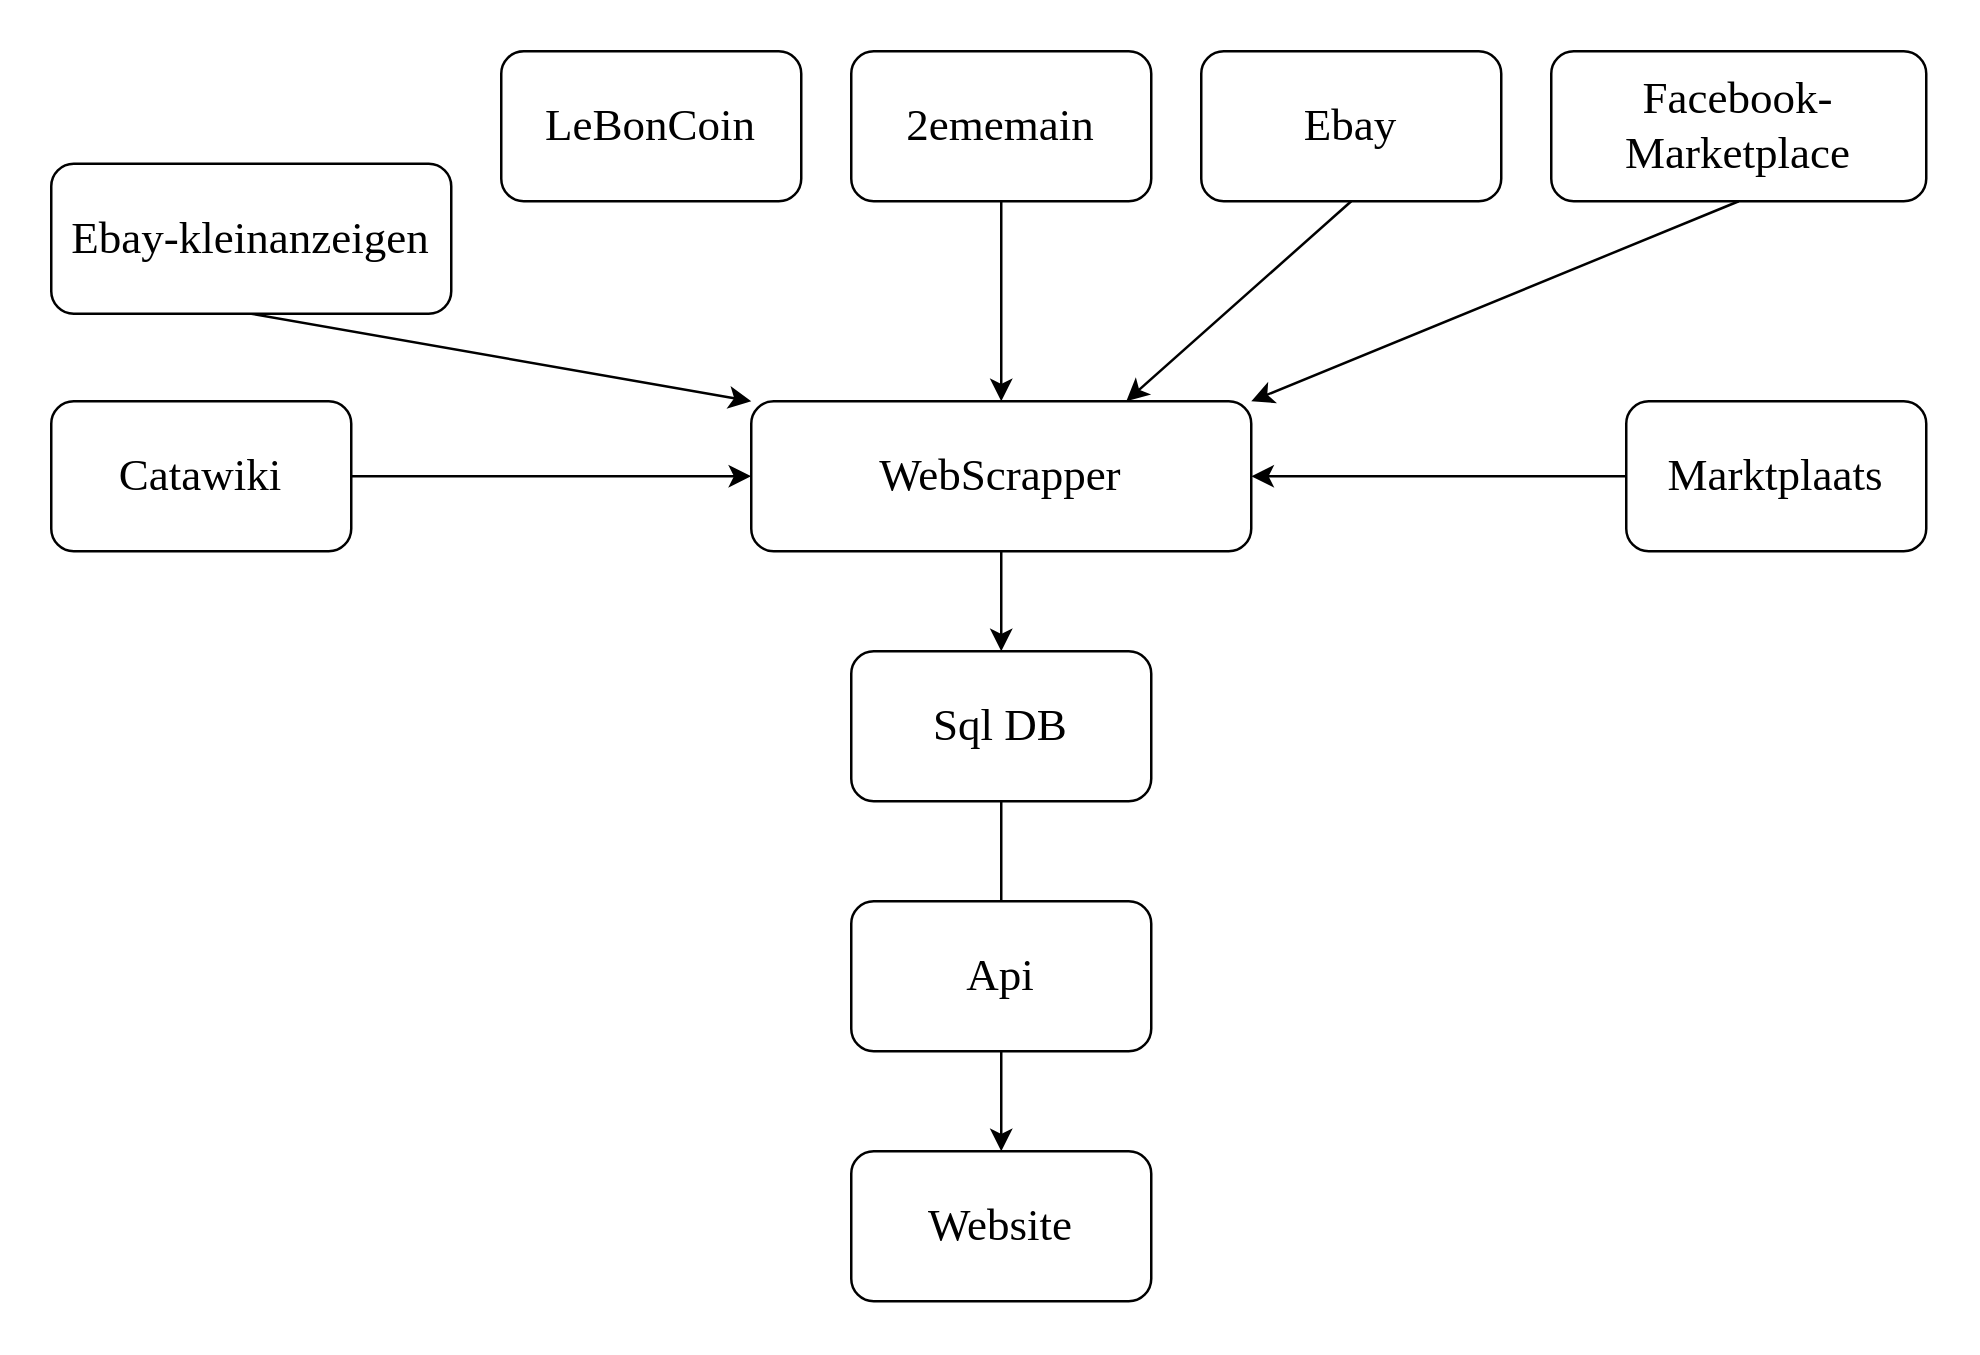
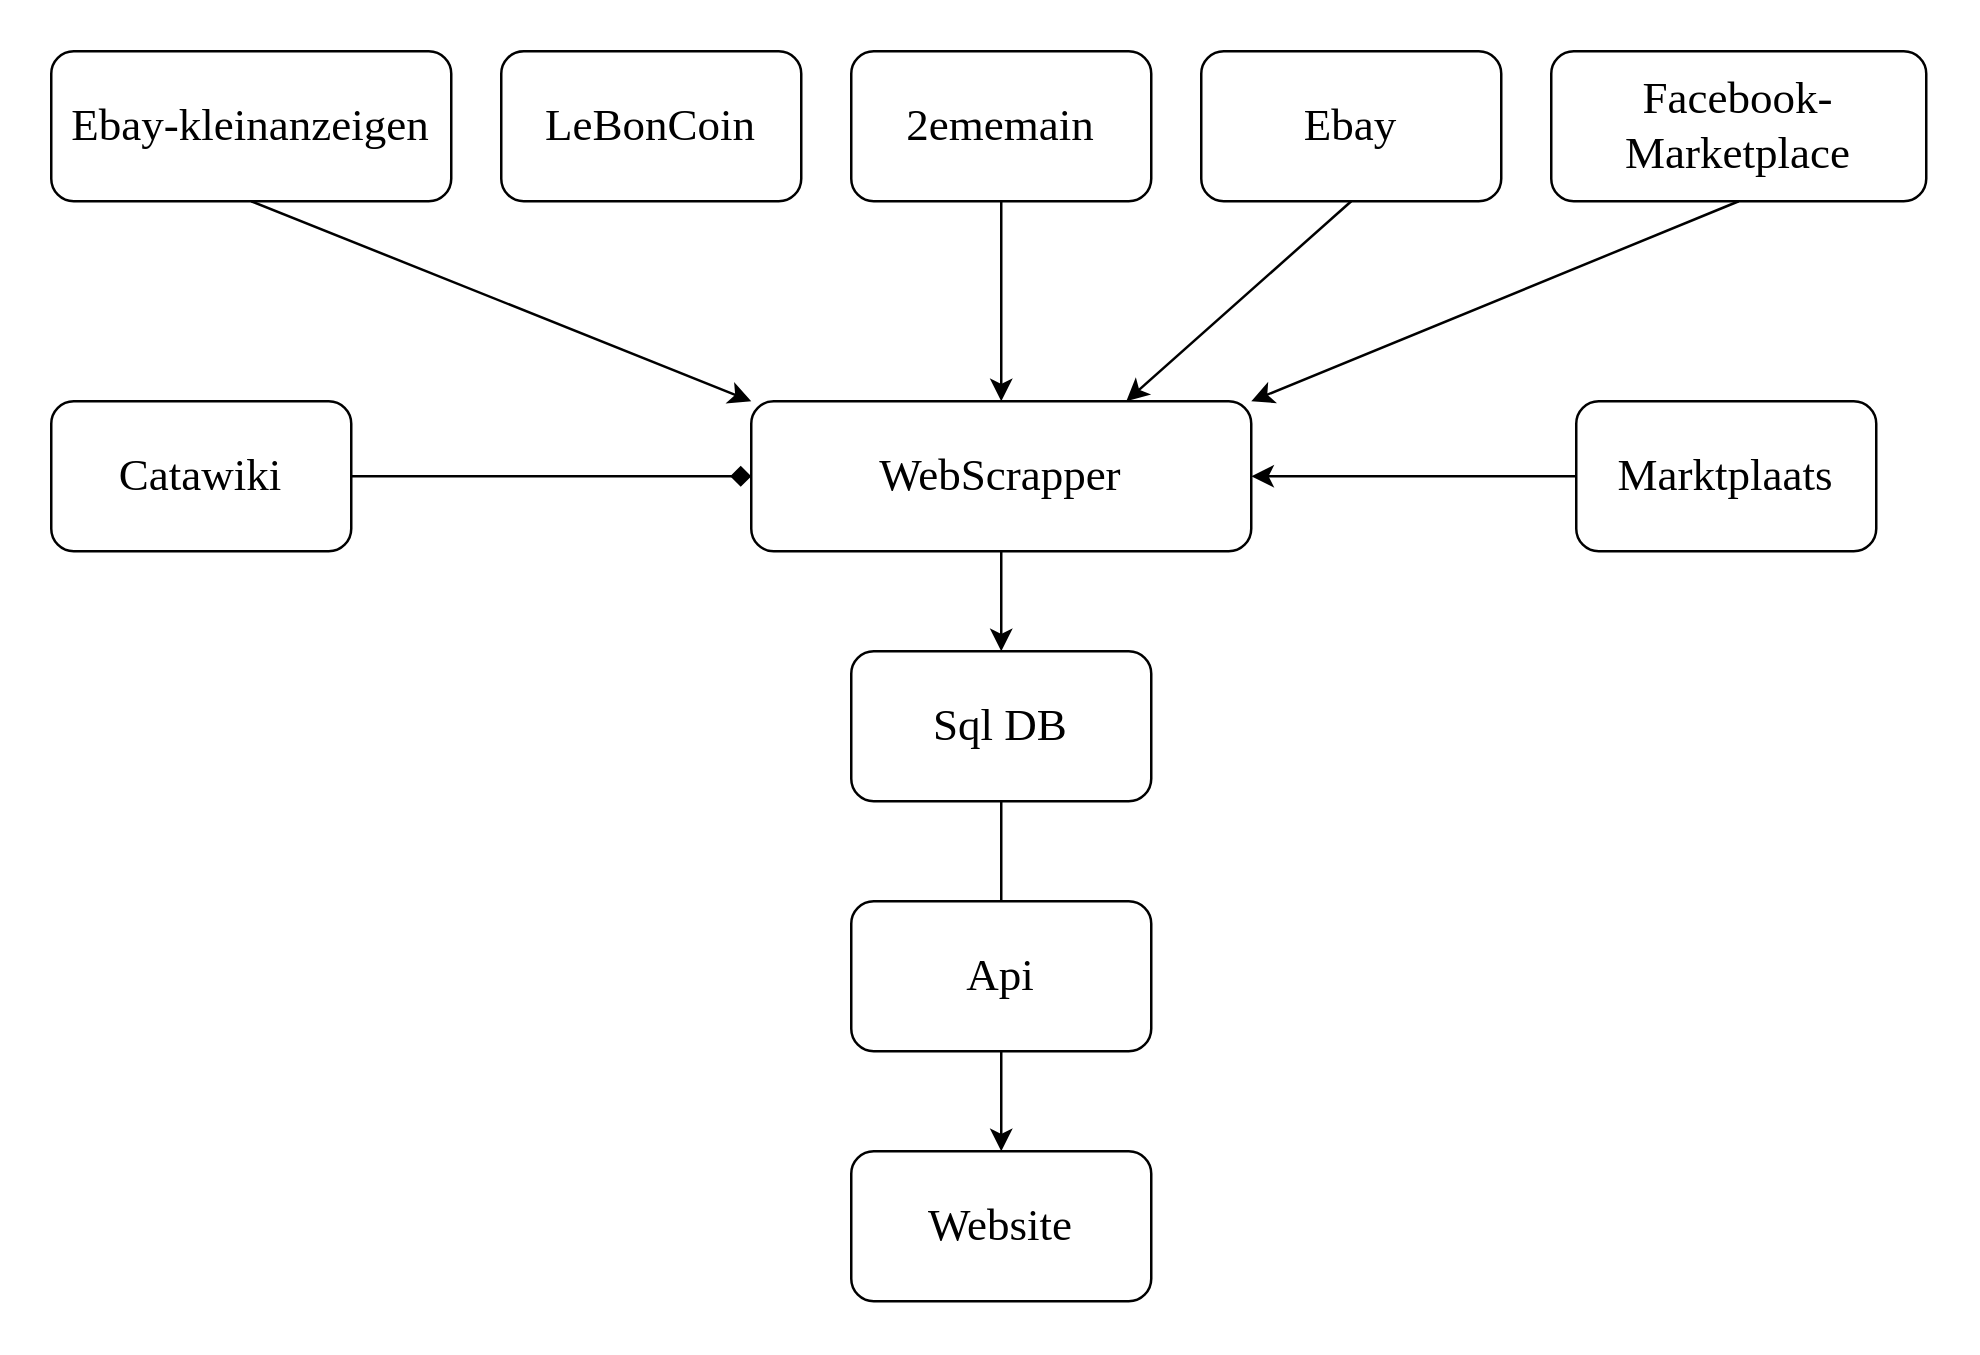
  <mxCell id="0" />
  <mxCell id="1" parent="0" />
  <mxCell id="2" value="" style="edgeStyle=none;html=1;fontSize=18;fontFamily=Unispace;" edge="1" parent="1" source="3" target="5"><mxGeometry relative="1" as="geometry" /></mxCell>
  <mxCell id="3" value="&lt;font style=&quot;font-size: 18px&quot;&gt;WebScrapper&lt;/font&gt;" style="rounded=1;whiteSpace=wrap;html=1;fontFamily=Unispace;fontSize=18;" vertex="1" parent="1"><mxGeometry x="300" y="160" width="200" height="60" as="geometry" /></mxCell>
  <mxCell id="4" value="" style="edgeStyle=none;html=1;fontSize=18;fontFamily=Unispace;" edge="1" parent="1" source="5"><mxGeometry relative="1" as="geometry"><mxPoint x="400" y="390" as="targetPoint" /></mxGeometry></mxCell>
  <mxCell id="5" value="Sql DB" style="whiteSpace=wrap;html=1;rounded=1;fontFamily=Unispace;fontSize=18;" vertex="1" parent="1"><mxGeometry x="340" y="260" width="120" height="60" as="geometry" /></mxCell>
  <mxCell id="6" value="" style="edgeStyle=none;html=1;fontFamily=Unispace;fontSize=18;" edge="1" parent="1" source="7" target="21"><mxGeometry relative="1" as="geometry" /></mxCell>
  <mxCell id="7" value="Api" style="whiteSpace=wrap;html=1;fontSize=18;fontFamily=Unispace;rounded=1;" vertex="1" parent="1"><mxGeometry x="340" y="360" width="120" height="60" as="geometry" /></mxCell>
  <mxCell id="8" style="edgeStyle=none;html=1;exitX=0.5;exitY=1;exitDx=0;exitDy=0;fontFamily=Unispace;fontSize=18;entryX=0;entryY=0;entryDx=0;entryDy=0;" edge="1" parent="1" source="9" target="3"><mxGeometry relative="1" as="geometry"><mxPoint x="120" y="90" as="targetPoint" /></mxGeometry></mxCell>
- <mxCell id="9" value="Ebay-kleinanzeigen" style="rounded=1;whiteSpace=wrap;html=1;fontSize=18;fontFamily=Unispace;" vertex="1" parent="1"><mxGeometry x="20" y="65" width="160" height="60" as="geometry" /></mxCell>
+ <mxCell id="9" value="Ebay-kleinanzeigen" style="rounded=1;whiteSpace=wrap;html=1;fontSize=18;fontFamily=Unispace;" vertex="1" parent="1"><mxGeometry x="20" y="20" width="160" height="60" as="geometry" /></mxCell>
  <mxCell id="10" value="" style="edgeStyle=none;html=1;fontSize=18;fontFamily=Unispace;" edge="1" parent="1" source="11" target="3"><mxGeometry relative="1" as="geometry" /></mxCell>
  <mxCell id="11" value="2ememain" style="rounded=1;whiteSpace=wrap;html=1;fontSize=18;fontFamily=Unispace;" vertex="1" parent="1"><mxGeometry x="340" y="20" width="120" height="60" as="geometry" /></mxCell>
  <mxCell id="12" style="edgeStyle=none;html=1;exitX=0.5;exitY=1;exitDx=0;exitDy=0;entryX=1;entryY=0;entryDx=0;entryDy=0;fontFamily=Unispace;fontSize=18;" edge="1" parent="1" source="13" target="3"><mxGeometry relative="1" as="geometry" /></mxCell>
  <mxCell id="13" value="Facebook-Marketplace" style="rounded=1;whiteSpace=wrap;html=1;fontSize=18;fontFamily=Unispace;" vertex="1" parent="1"><mxGeometry x="620" y="20" width="150" height="60" as="geometry" /></mxCell>
  <mxCell id="14" value="LeBonCoin" style="rounded=1;whiteSpace=wrap;html=1;fontSize=18;fontFamily=Unispace;" vertex="1" parent="1"><mxGeometry x="200" y="20" width="120" height="60" as="geometry" /></mxCell>
  <mxCell id="15" style="edgeStyle=none;html=1;exitX=0.5;exitY=1;exitDx=0;exitDy=0;entryX=0.75;entryY=0;entryDx=0;entryDy=0;fontSize=18;fontFamily=Unispace;" edge="1" parent="1" source="16" target="3"><mxGeometry relative="1" as="geometry" /></mxCell>
  <mxCell id="16" value="Ebay" style="rounded=1;whiteSpace=wrap;html=1;fontSize=18;fontFamily=Unispace;" vertex="1" parent="1"><mxGeometry x="480" y="20" width="120" height="60" as="geometry" /></mxCell>
  <mxCell id="17" style="edgeStyle=none;html=1;exitX=0;exitY=0.5;exitDx=0;exitDy=0;entryX=1;entryY=0.5;entryDx=0;entryDy=0;fontSize=18;fontFamily=Unispace;" edge="1" parent="1" source="18" target="3"><mxGeometry relative="1" as="geometry" /></mxCell>
- <mxCell id="18" value="Marktplaats" style="rounded=1;whiteSpace=wrap;html=1;fontSize=18;fontFamily=Unispace;" vertex="1" parent="1"><mxGeometry x="650" y="160" width="120" height="60" as="geometry" /></mxCell>
- <mxCell id="19" style="edgeStyle=none;html=1;exitX=1;exitY=0.5;exitDx=0;exitDy=0;entryX=0;entryY=0.5;entryDx=0;entryDy=0;fontSize=18;fontFamily=Unispace;" edge="1" parent="1" source="20" target="3"><mxGeometry relative="1" as="geometry" /></mxCell>
+ <mxCell id="18" value="Marktplaats" style="rounded=1;whiteSpace=wrap;html=1;fontSize=18;fontFamily=Unispace;" vertex="1" parent="1"><mxGeometry x="630" y="160" width="120" height="60" as="geometry" /></mxCell>
+ <mxCell id="19" style="edgeStyle=none;html=1;exitX=1;exitY=0.5;exitDx=0;exitDy=0;entryX=0;entryY=0.5;entryDx=0;entryDy=0;fontSize=18;fontFamily=Unispace;endArrow=diamond;" edge="1" parent="1" source="20" target="3"><mxGeometry relative="1" as="geometry" /></mxCell>
  <mxCell id="20" value="Catawiki" style="rounded=1;whiteSpace=wrap;html=1;fontSize=18;fontFamily=Unispace;" vertex="1" parent="1"><mxGeometry x="20" y="160" width="120" height="60" as="geometry" /></mxCell>
  <mxCell id="21" value="Website" style="whiteSpace=wrap;html=1;fontSize=18;fontFamily=Unispace;rounded=1;" vertex="1" parent="1"><mxGeometry x="340" y="460" width="120" height="60" as="geometry" /></mxCell>
